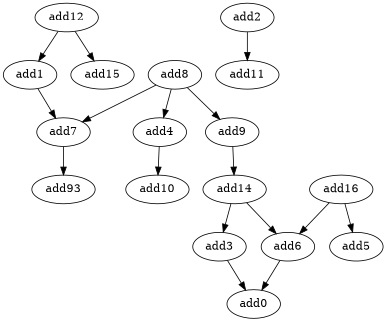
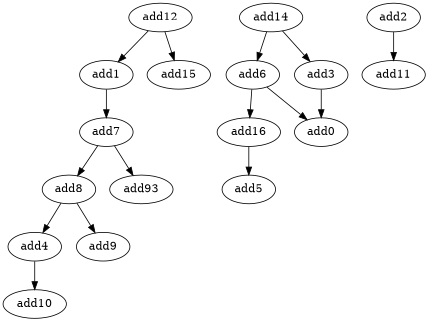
  strict digraph {
    node [opcode=add]
    add12
    add1
    add15
    add7
    add16
    add5
    add14
    add6
    add3
    add0
    add2
    add11
    add8
    add4
    add9
    add10
    n17 [label=add93]
    add12 -> add1
    add12 -> add15
    add1 -> add7
-   add8 -> add7
+   add7 -> add8
    add7 -> n17
    add16 -> add5
    add14 -> add6
    add14 -> add3
-   add16 -> add6
+   add6 -> add16
    add6 -> add0
    add3 -> add0
    add2 -> add11
    add8 -> add4
    add8 -> add9
    add4 -> add10
-   add9 -> add14
  }
